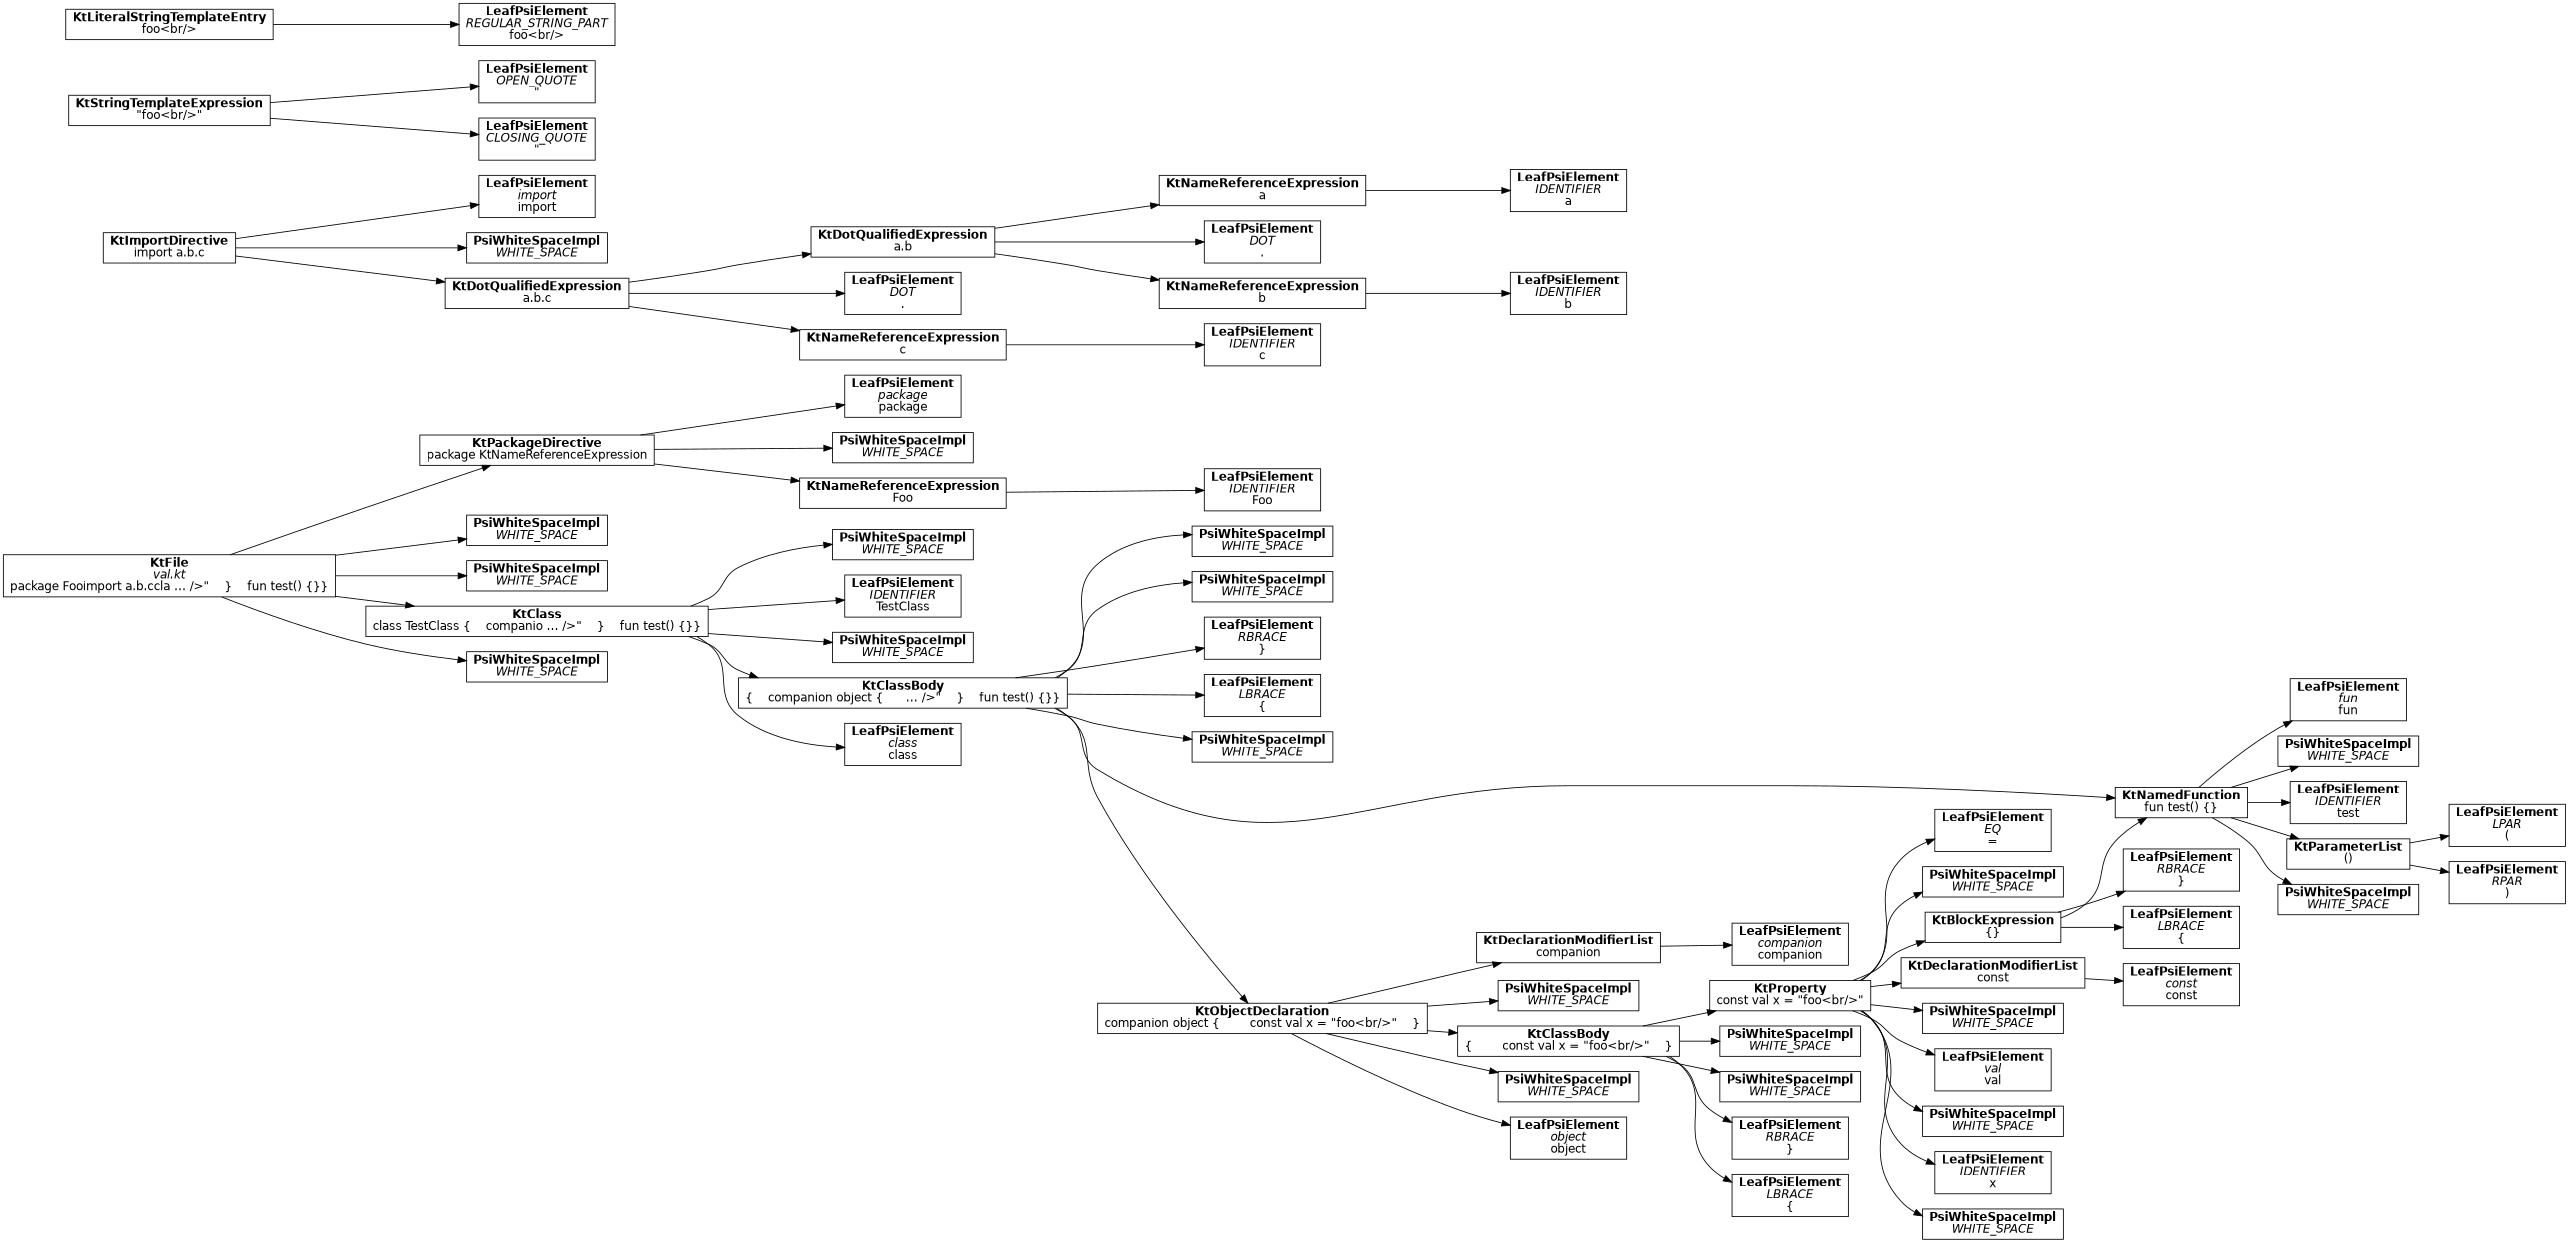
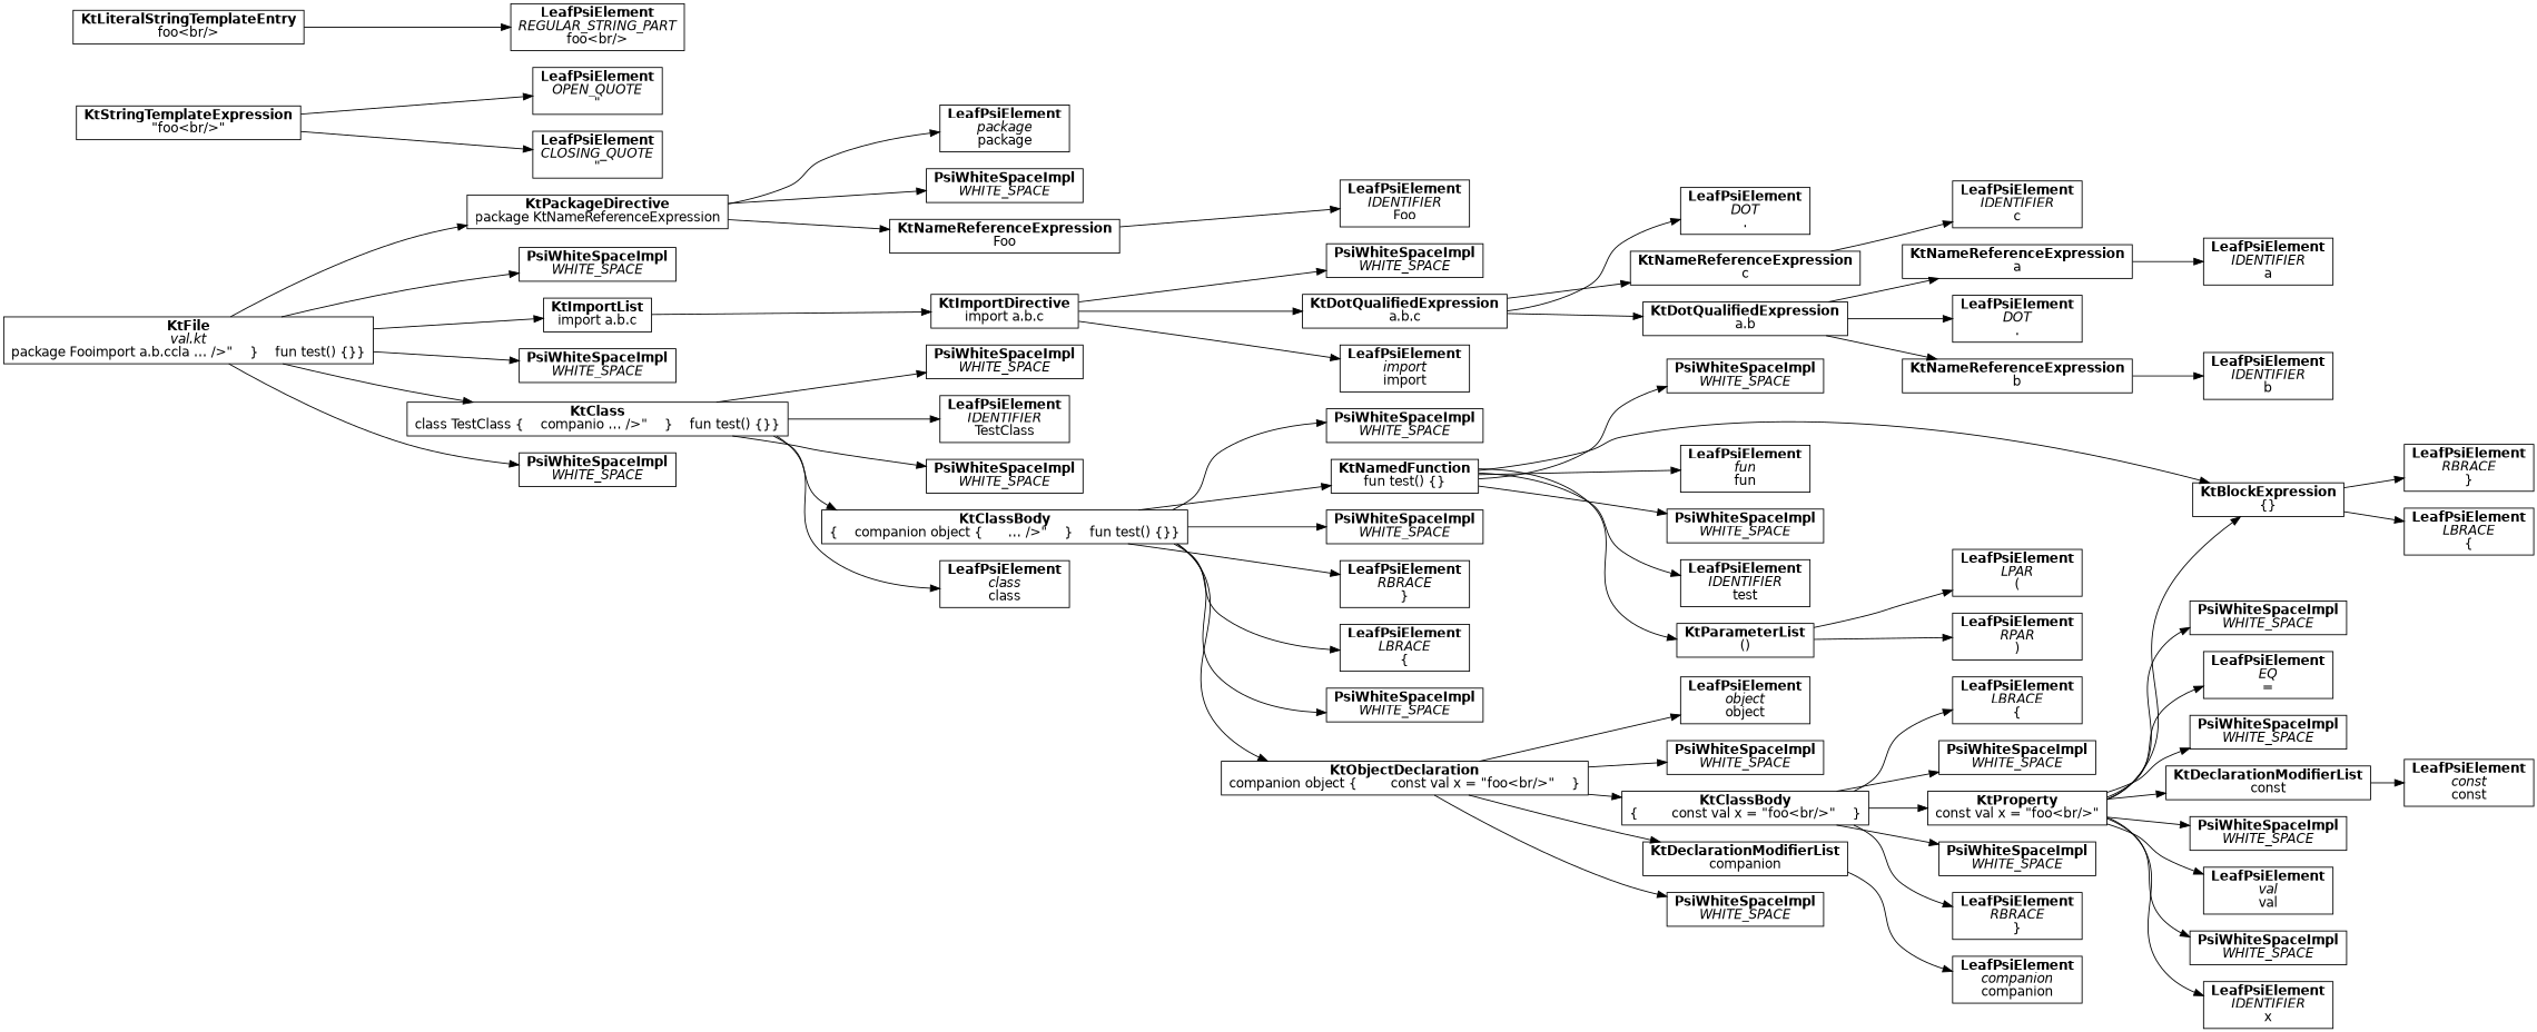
  digraph {
    fontname="DejaVu Sans"
    rankdir=LR
    node [fontname="DejaVu Sans" shape=box]
    edge [fontname="DejaVu Sans"]
    n1 [label=<<b>KtFile</b><br/><i>val.kt</i><br/>package Fooimport a.b.ccla … /&gt;"    }    fun test() {}}>]
    n2 [label=<<b>KtPackageDirective</b><br/>package KtNameReferenceExpression>]
    n3 [label=<<b>PsiWhiteSpaceImpl</b><br/><i>WHITE_SPACE</i><br/>>]
+   n4 [label=<<b>KtImportList</b><br/>import a.b.c>]
    n5 [label=<<b>PsiWhiteSpaceImpl</b><br/><i>WHITE_SPACE</i><br/>>]
    n6 [label=<<b>KtClass</b><br/>class TestClass {    companio … /&gt;"    }    fun test() {}}>]
    n7 [label=<<b>PsiWhiteSpaceImpl</b><br/><i>WHITE_SPACE</i><br/>>]
    n8 [label=<<b>LeafPsiElement</b><br/><i>package</i><br/>package>]
    n9 [label=<<b>PsiWhiteSpaceImpl</b><br/><i>WHITE_SPACE</i><br/>>]
    n10 [label=<<b>KtNameReferenceExpression</b><br/>Foo>]
    n11 [label=<<b>KtImportDirective</b><br/>import a.b.c>]
    n12 [label=<<b>LeafPsiElement</b><br/><i>class</i><br/>class>]
    n13 [label=<<b>PsiWhiteSpaceImpl</b><br/><i>WHITE_SPACE</i><br/>>]
    n14 [label=<<b>LeafPsiElement</b><br/><i>IDENTIFIER</i><br/>TestClass>]
    n15 [label=<<b>PsiWhiteSpaceImpl</b><br/><i>WHITE_SPACE</i><br/>>]
    n16 [label=<<b>KtClassBody</b><br/>{    companion object {      … /&gt;"    }    fun test() {}}>]
    n17 [label=<<b>LeafPsiElement</b><br/><i>IDENTIFIER</i><br/>Foo>]
    n18 [label=<<b>LeafPsiElement</b><br/><i>import</i><br/>import>]
    n19 [label=<<b>PsiWhiteSpaceImpl</b><br/><i>WHITE_SPACE</i><br/>>]
    n20 [label=<<b>KtDotQualifiedExpression</b><br/>a.b.c>]
    n21 [label=<<b>KtDotQualifiedExpression</b><br/>a.b>]
    n22 [label=<<b>LeafPsiElement</b><br/><i>DOT</i><br/>.>]
    n23 [label=<<b>KtNameReferenceExpression</b><br/>c>]
    n24 [label=<<b>KtNameReferenceExpression</b><br/>a>]
    n25 [label=<<b>LeafPsiElement</b><br/><i>DOT</i><br/>.>]
    n26 [label=<<b>KtNameReferenceExpression</b><br/>b>]
    n27 [label=<<b>LeafPsiElement</b><br/><i>IDENTIFIER</i><br/>c>]
    n28 [label=<<b>LeafPsiElement</b><br/><i>IDENTIFIER</i><br/>a>]
    n29 [label=<<b>LeafPsiElement</b><br/><i>IDENTIFIER</i><br/>b>]
    n30 [label=<<b>LeafPsiElement</b><br/><i>LBRACE</i><br/>{>]
    n31 [label=<<b>PsiWhiteSpaceImpl</b><br/><i>WHITE_SPACE</i><br/>>]
    n32 [label=<<b>KtObjectDeclaration</b><br/>companion object {        const val x = "foo&lt;br/&gt;"    }>]
    n33 [label=<<b>PsiWhiteSpaceImpl</b><br/><i>WHITE_SPACE</i><br/>>]
    n34 [label=<<b>KtNamedFunction</b><br/>fun test() {}>]
    n35 [label=<<b>PsiWhiteSpaceImpl</b><br/><i>WHITE_SPACE</i><br/>>]
    n36 [label=<<b>LeafPsiElement</b><br/><i>RBRACE</i><br/>}>]
    n37 [label=<<b>KtDeclarationModifierList</b><br/>companion>]
    n38 [label=<<b>PsiWhiteSpaceImpl</b><br/><i>WHITE_SPACE</i><br/>>]
    n39 [label=<<b>LeafPsiElement</b><br/><i>object</i><br/>object>]
    n40 [label=<<b>PsiWhiteSpaceImpl</b><br/><i>WHITE_SPACE</i><br/>>]
    n41 [label=<<b>KtClassBody</b><br/>{        const val x = "foo&lt;br/&gt;"    }>]
    n42 [label=<<b>LeafPsiElement</b><br/><i>fun</i><br/>fun>]
    n43 [label=<<b>PsiWhiteSpaceImpl</b><br/><i>WHITE_SPACE</i><br/>>]
    n44 [label=<<b>LeafPsiElement</b><br/><i>IDENTIFIER</i><br/>test>]
    n45 [label=<<b>KtParameterList</b><br/>()>]
    n46 [label=<<b>PsiWhiteSpaceImpl</b><br/><i>WHITE_SPACE</i><br/>>]
    n47 [label=<<b>KtBlockExpression</b><br/>{}>]
    n48 [label=<<b>LeafPsiElement</b><br/><i>companion</i><br/>companion>]
    n49 [label=<<b>LeafPsiElement</b><br/><i>LBRACE</i><br/>{>]
    n50 [label=<<b>PsiWhiteSpaceImpl</b><br/><i>WHITE_SPACE</i><br/>>]
    n51 [label=<<b>KtProperty</b><br/>const val x = "foo&lt;br/&gt;">]
    n52 [label=<<b>PsiWhiteSpaceImpl</b><br/><i>WHITE_SPACE</i><br/>>]
    n53 [label=<<b>LeafPsiElement</b><br/><i>RBRACE</i><br/>}>]
    n54 [label=<<b>KtDeclarationModifierList</b><br/>const>]
    n55 [label=<<b>PsiWhiteSpaceImpl</b><br/><i>WHITE_SPACE</i><br/>>]
    n56 [label=<<b>LeafPsiElement</b><br/><i>val</i><br/>val>]
    n57 [label=<<b>PsiWhiteSpaceImpl</b><br/><i>WHITE_SPACE</i><br/>>]
    n58 [label=<<b>LeafPsiElement</b><br/><i>IDENTIFIER</i><br/>x>]
    n59 [label=<<b>PsiWhiteSpaceImpl</b><br/><i>WHITE_SPACE</i><br/>>]
    n60 [label=<<b>LeafPsiElement</b><br/><i>EQ</i><br/>=>]
    n61 [label=<<b>PsiWhiteSpaceImpl</b><br/><i>WHITE_SPACE</i><br/>>]
    n62 [label=<<b>LeafPsiElement</b><br/><i>const</i><br/>const>]
    n63 [label=<<b>KtStringTemplateExpression</b><br/>"foo&lt;br/&gt;">]
    n64 [label=<<b>LeafPsiElement</b><br/><i>OPEN_QUOTE</i><br/>">]
    n65 [label=<<b>LeafPsiElement</b><br/><i>CLOSING_QUOTE</i><br/>">]
    n66 [label=<<b>KtLiteralStringTemplateEntry</b><br/>foo&lt;br/&gt;>]
    n67 [label=<<b>LeafPsiElement</b><br/><i>REGULAR_STRING_PART</i><br/>foo&lt;br/&gt;>]
    n68 [label=<<b>LeafPsiElement</b><br/><i>LPAR</i><br/>(>]
    n69 [label=<<b>LeafPsiElement</b><br/><i>RPAR</i><br/>)>]
    n70 [label=<<b>LeafPsiElement</b><br/><i>LBRACE</i><br/>{>]
    n71 [label=<<b>LeafPsiElement</b><br/><i>RBRACE</i><br/>}>]
    n1 -> n2
    n1 -> n3
+   n1 -> n4
    n1 -> n5
    n1 -> n6
    n1 -> n7
    n2 -> n8
    n2 -> n9
    n2 -> n10
+   n4 -> n11
    n6 -> n12
    n6 -> n13
    n6 -> n14
    n6 -> n15
    n6 -> n16
    n10 -> n17
    n11 -> n18
    n11 -> n19
    n11 -> n20
    n16 -> n30
    n16 -> n31
    n16 -> n32
    n16 -> n33
    n16 -> n34
    n16 -> n35
    n16 -> n36
    n20 -> n21
    n20 -> n22
    n20 -> n23
    n21 -> n24
    n21 -> n25
    n21 -> n26
    n23 -> n27
    n24 -> n28
    n26 -> n29
    n32 -> n37
    n32 -> n38
    n32 -> n39
    n32 -> n40
    n32 -> n41
    n34 -> n42
    n34 -> n43
    n34 -> n44
    n34 -> n45
    n34 -> n46
-   n47 -> n34
+   n34 -> n47
    n37 -> n48
    n41 -> n49
    n41 -> n50
    n41 -> n51
    n41 -> n52
    n41 -> n53
    n45 -> n68
    n45 -> n69
    n47 -> n70
    n47 -> n71
    n51 -> n47
    n51 -> n54
    n51 -> n55
    n51 -> n56
    n51 -> n57
    n51 -> n58
    n51 -> n59
    n51 -> n60
    n51 -> n61
    n54 -> n62
    n63 -> n64
    n63 -> n65
    n66 -> n67
  }
